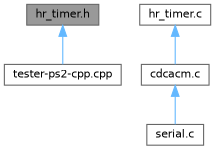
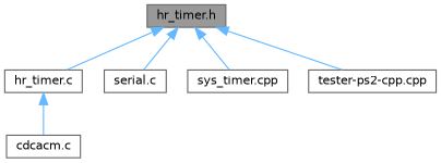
  digraph {
    node [color=grey40 fillcolor=white fontname=Helvetica fontsize=10 shape=box style=filled]
    edge [color=steelblue1 dir=back fontname=Helvetica fontsize=10 labelfontname=Helvetica labelfontsize=10 style=solid]
    n1 [color=gray40 fillcolor=grey60 fontcolor=black height=0.2 label="hr_timer.h" width=0.4]
    n2 [height=0.2 label="hr_timer.c" width=0.4]
    n3 [height=0.2 label="serial.c" width=0.4]
+   n4 [height=0.2 label="sys_timer.cpp" width=0.4]
    n5 [height=0.2 label="tester-ps2-cpp.cpp" width=0.4]
    n6 [height=0.2 label="cdcacm.c" width=0.4]
-   n6 -> n3
+   n1 -> n2
+   n1 -> n3
+   n1 -> n4
    n1 -> n5
    n2 -> n6
  }
